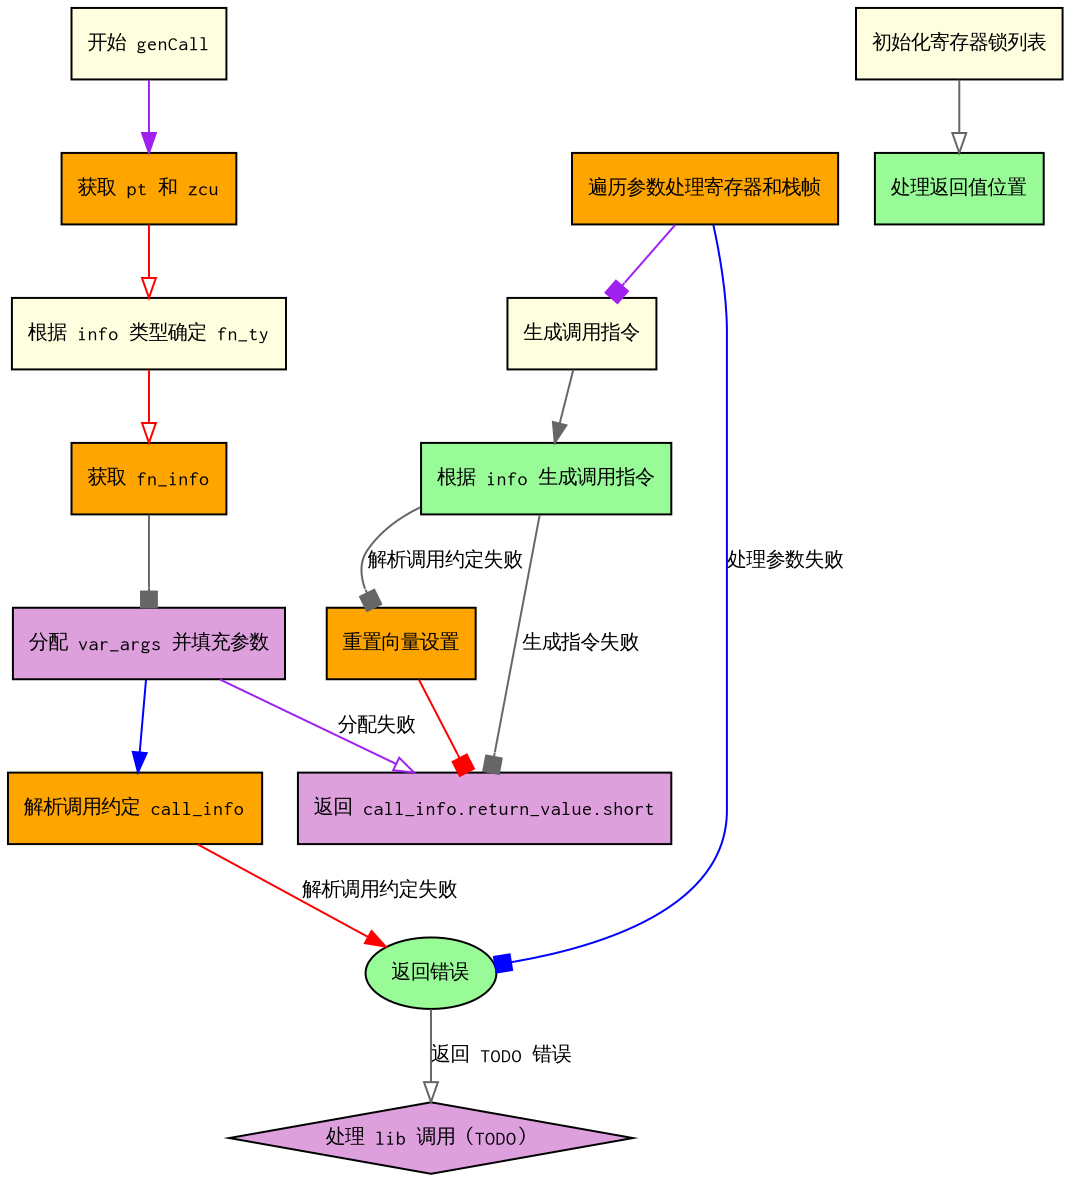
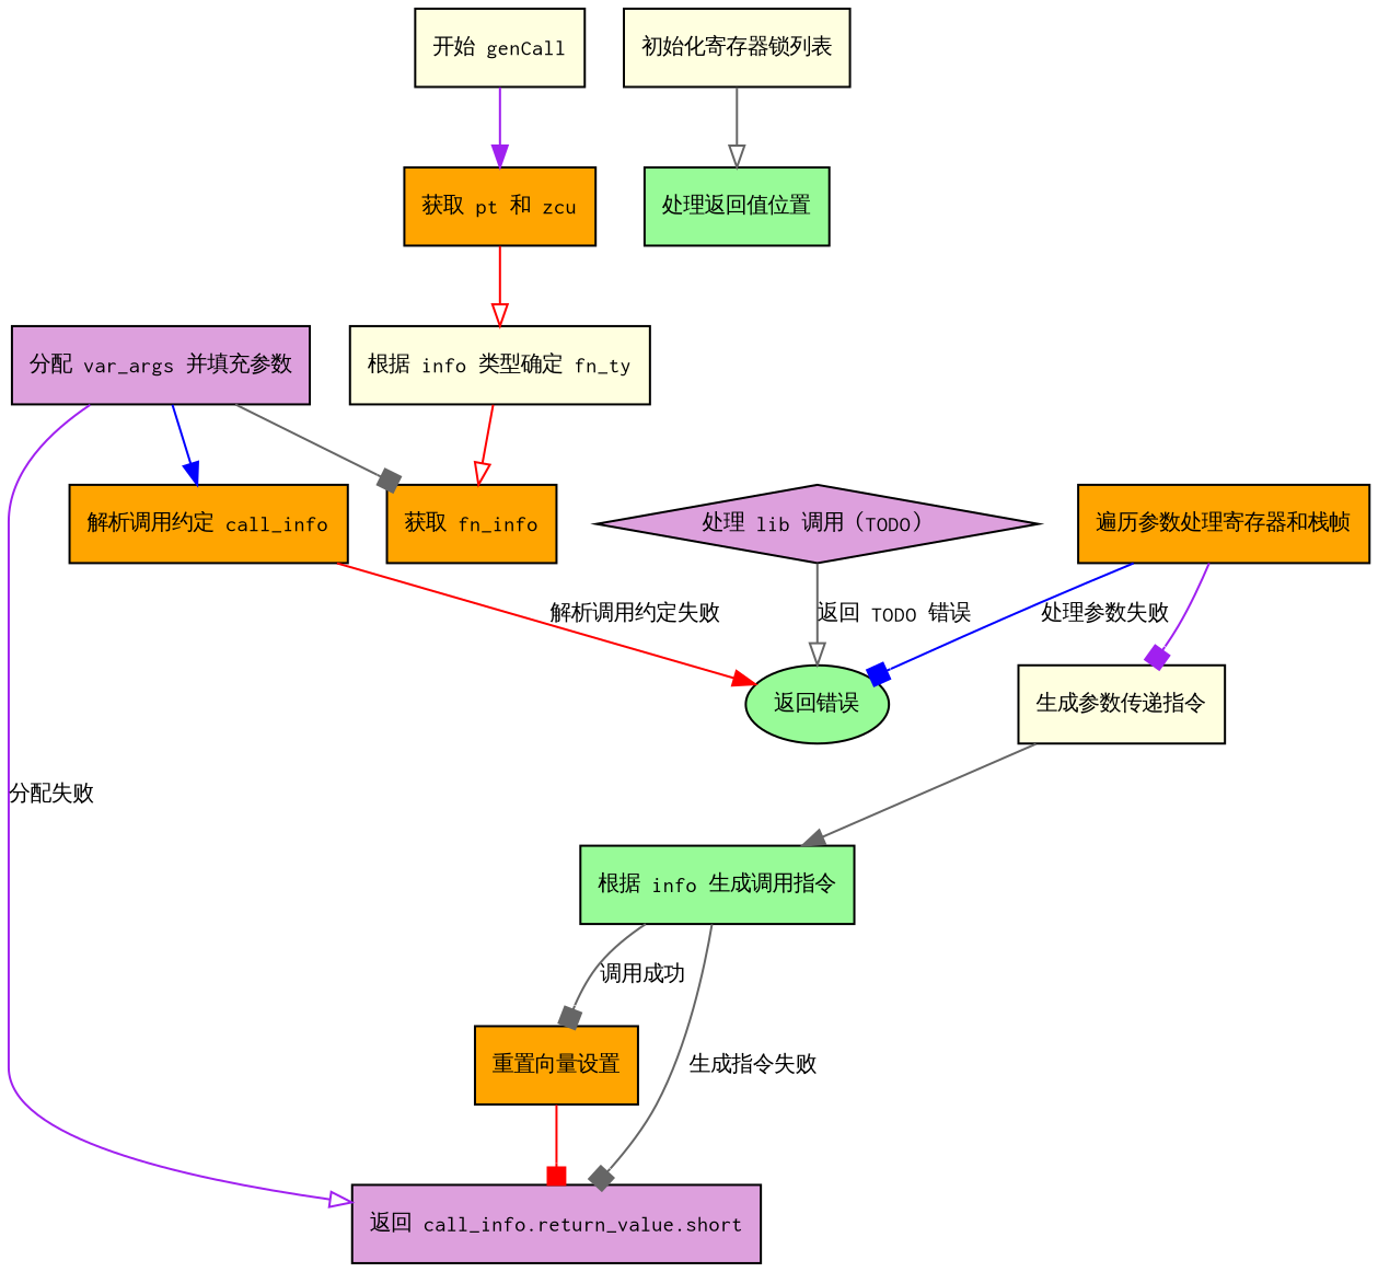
  digraph {
    node [fillcolor=orange fontname=Courier fontsize=10 shape=rectangle style=filled]
    edge [arrowhead=box color=gray40 fontname=Courier fontsize=10]
    n1 [fillcolor=lightyellow label="开始 genCall"]
    n2 [label="获取 pt 和 zcu"]
    n3 [fillcolor=lightyellow label="根据 info 类型确定 fn_ty"]
    n4 [label="获取 fn_info"]
    n5 [fillcolor=plum label="分配 var_args 并填充参数"]
    n6 [fillcolor=plum label="处理 lib 调用（TODO）" shape=diamond]
    n7 [fillcolor=palegreen label="返回错误" shape=ellipse]
    n8 [label="解析调用约定 call_info"]
    n9 [fillcolor=plum label="返回 call_info.return_value.short"]
    n10 [fillcolor=lightyellow label="初始化寄存器锁列表"]
    n11 [fillcolor=palegreen label="处理返回值位置"]
    n12 [label="遍历参数处理寄存器和栈帧"]
-   n13 [fillcolor=lightyellow label="生成调用指令"]
+   n13 [fillcolor=lightyellow label="生成参数传递指令"]
    n14 [fillcolor=palegreen label="根据 info 生成调用指令"]
    n15 [label="重置向量设置"]
    n1 -> n2 [arrowhead=normal color=purple]
    n2 -> n3 [arrowhead=onormal color=red]
    n3 -> n4 [arrowhead=onormal color=red]
-   n4 -> n5
+   n5 -> n4
    n5 -> n8 [arrowhead=normal color=blue]
    n5 -> n9 [arrowhead=onormal color=purple label="分配失败"]
-   n7 -> n6 [arrowhead=onormal label="返回 TODO 错误"]
+   n6 -> n7 [arrowhead=onormal label="返回 TODO 错误"]
    n8 -> n7 [arrowhead=normal color=red label="解析调用约定失败"]
    n10 -> n11 [arrowhead=onormal]
    n12 -> n7 [color=blue label="处理参数失败"]
    n12 -> n13 [color=purple]
    n13 -> n14 [arrowhead=normal]
    n14 -> n9 [label="生成指令失败"]
-   n14 -> n15 [label="解析调用约定失败"]
+   n14 -> n15 [label="调用成功"]
    n15 -> n9 [color=red]
  }
